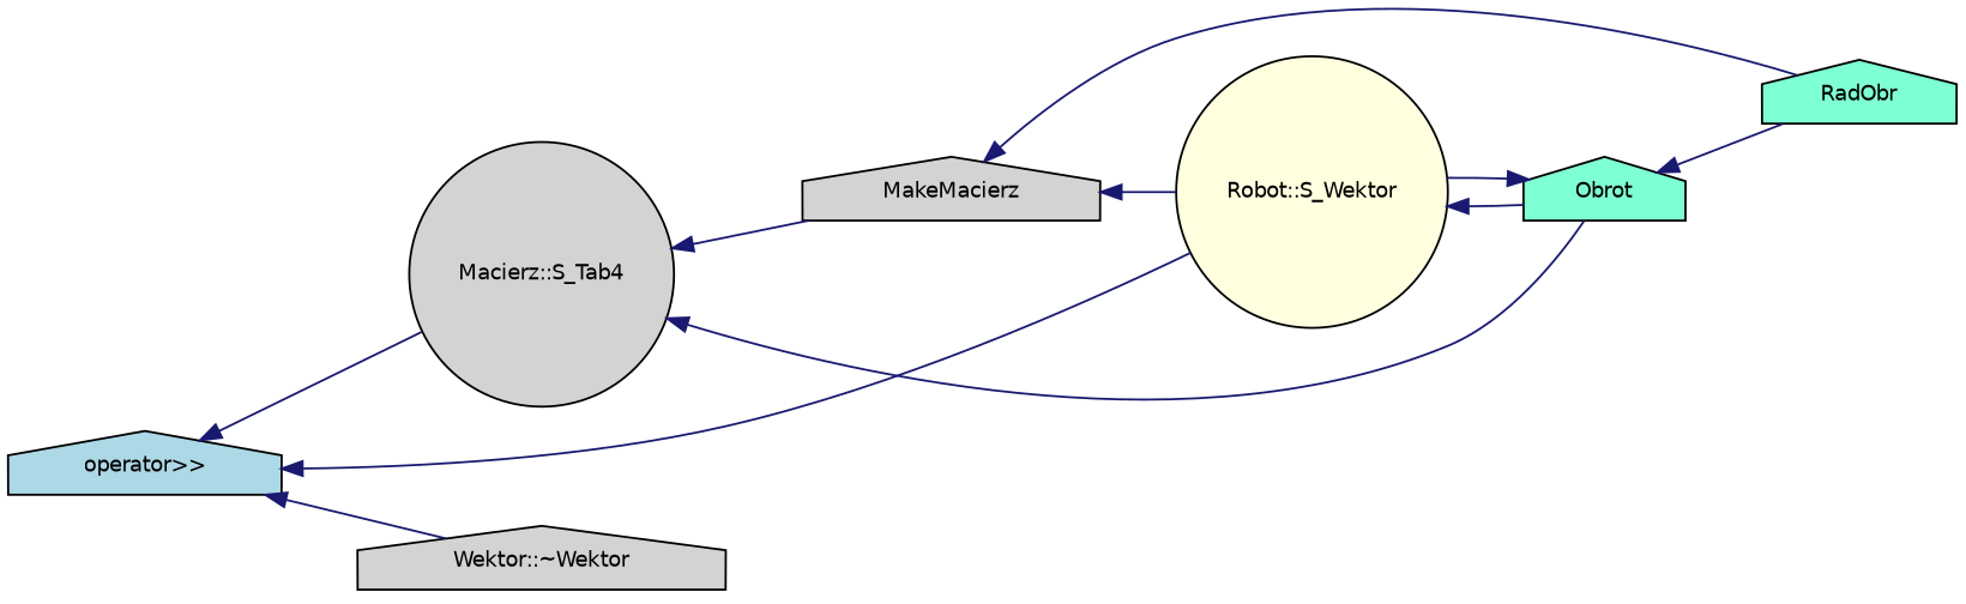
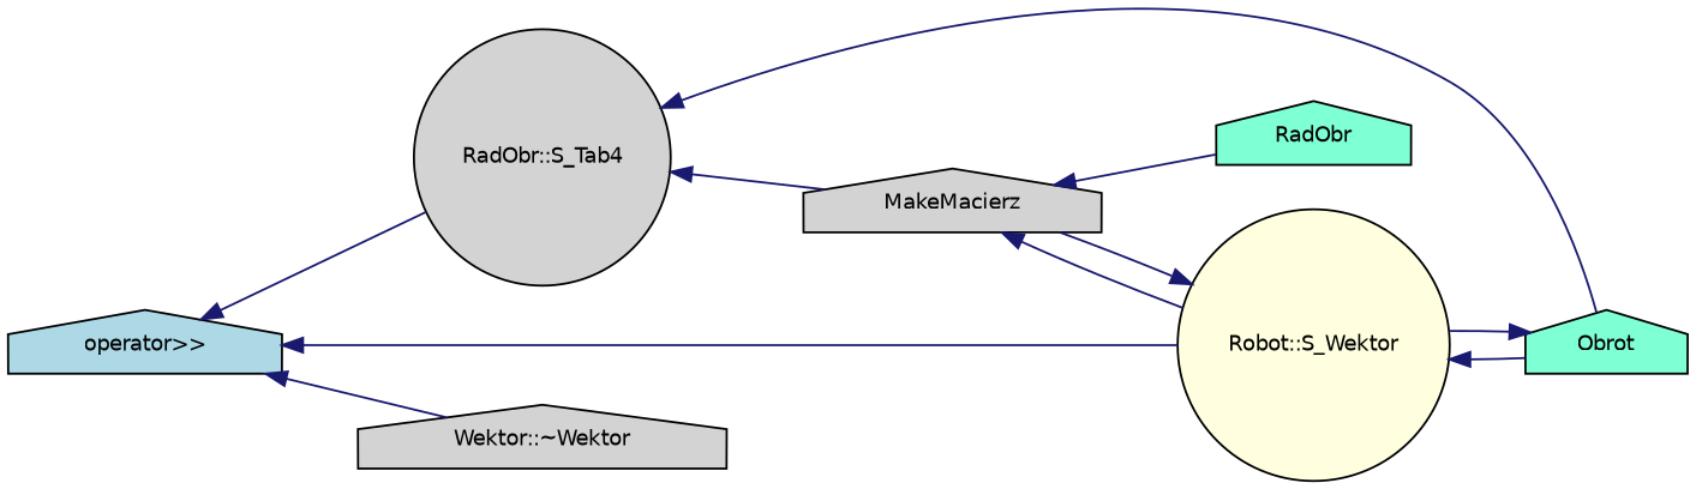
  digraph {
    rankdir=LR
    node [color=black fillcolor=lightgrey fontname=Helvetica fontsize=10 shape=house style=filled]
    edge [color=midnightblue dir=back fontname=Helvetica fontsize=10 labelfontname=Helvetica labelfontsize=10 style=solid]
    n1 [fillcolor=lightblue fontcolor=black height=0.2 label="operator\>\>" width=0.4]
-   n2 [height=0.2 label="Macierz::S_Tab4" shape=circle width=0.4]
+   n2 [height=0.2 label="RadObr::S_Tab4" shape=circle width=0.4]
    n3 [fillcolor=lightyellow height=0.2 label="Robot::S_Wektor" shape=circle width=0.4]
    n4 [height=0.2 label="Wektor::~Wektor" width=0.4]
    n5 [height=0.2 label=MakeMacierz width=0.4]
    n6 [fillcolor=aquamarine height=0.2 label=Obrot width=0.4]
    n7 [fillcolor=aquamarine height=0.2 label=RadObr width=0.4]
    n1 -> n2
    n1 -> n3
    n1 -> n4
    n2 -> n5
    n2 -> n6
+   n3 -> n5
    n3 -> n6
    n5 -> n3
    n5 -> n7
    n6 -> n3
-   n6 -> n7
  }
